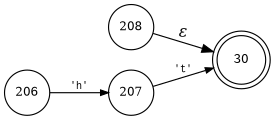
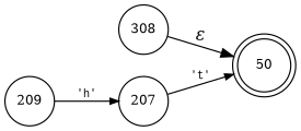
  digraph {
    rankdir=LR
    node [fixedsize=true fontsize=11 shape=circle peripheries=1]
    edge [fontname=Courier arrowhead=normal arrowsize=.7 fontsize=11]
-   n1 [label=30 shape=doublecircle width=.6 peripheries=""]
-   n2 [label=208 width=.55]
-   n3 [label=206 width=.55]
+   n1 [label=50 shape=doublecircle width=.6 peripheries=""]
+   n2 [label=308 width=.55]
+   n3 [label=209 width=.55]
    n4 [label=207 width=.55]
    n2 -> n1 [fontname="Times-Italic" label="&epsilon;" arrowhead="" arrowsize="" fontsize=""]
    n3 -> n4 [label="'h'"]
    n4 -> n1 [label="'t'"]
  }
